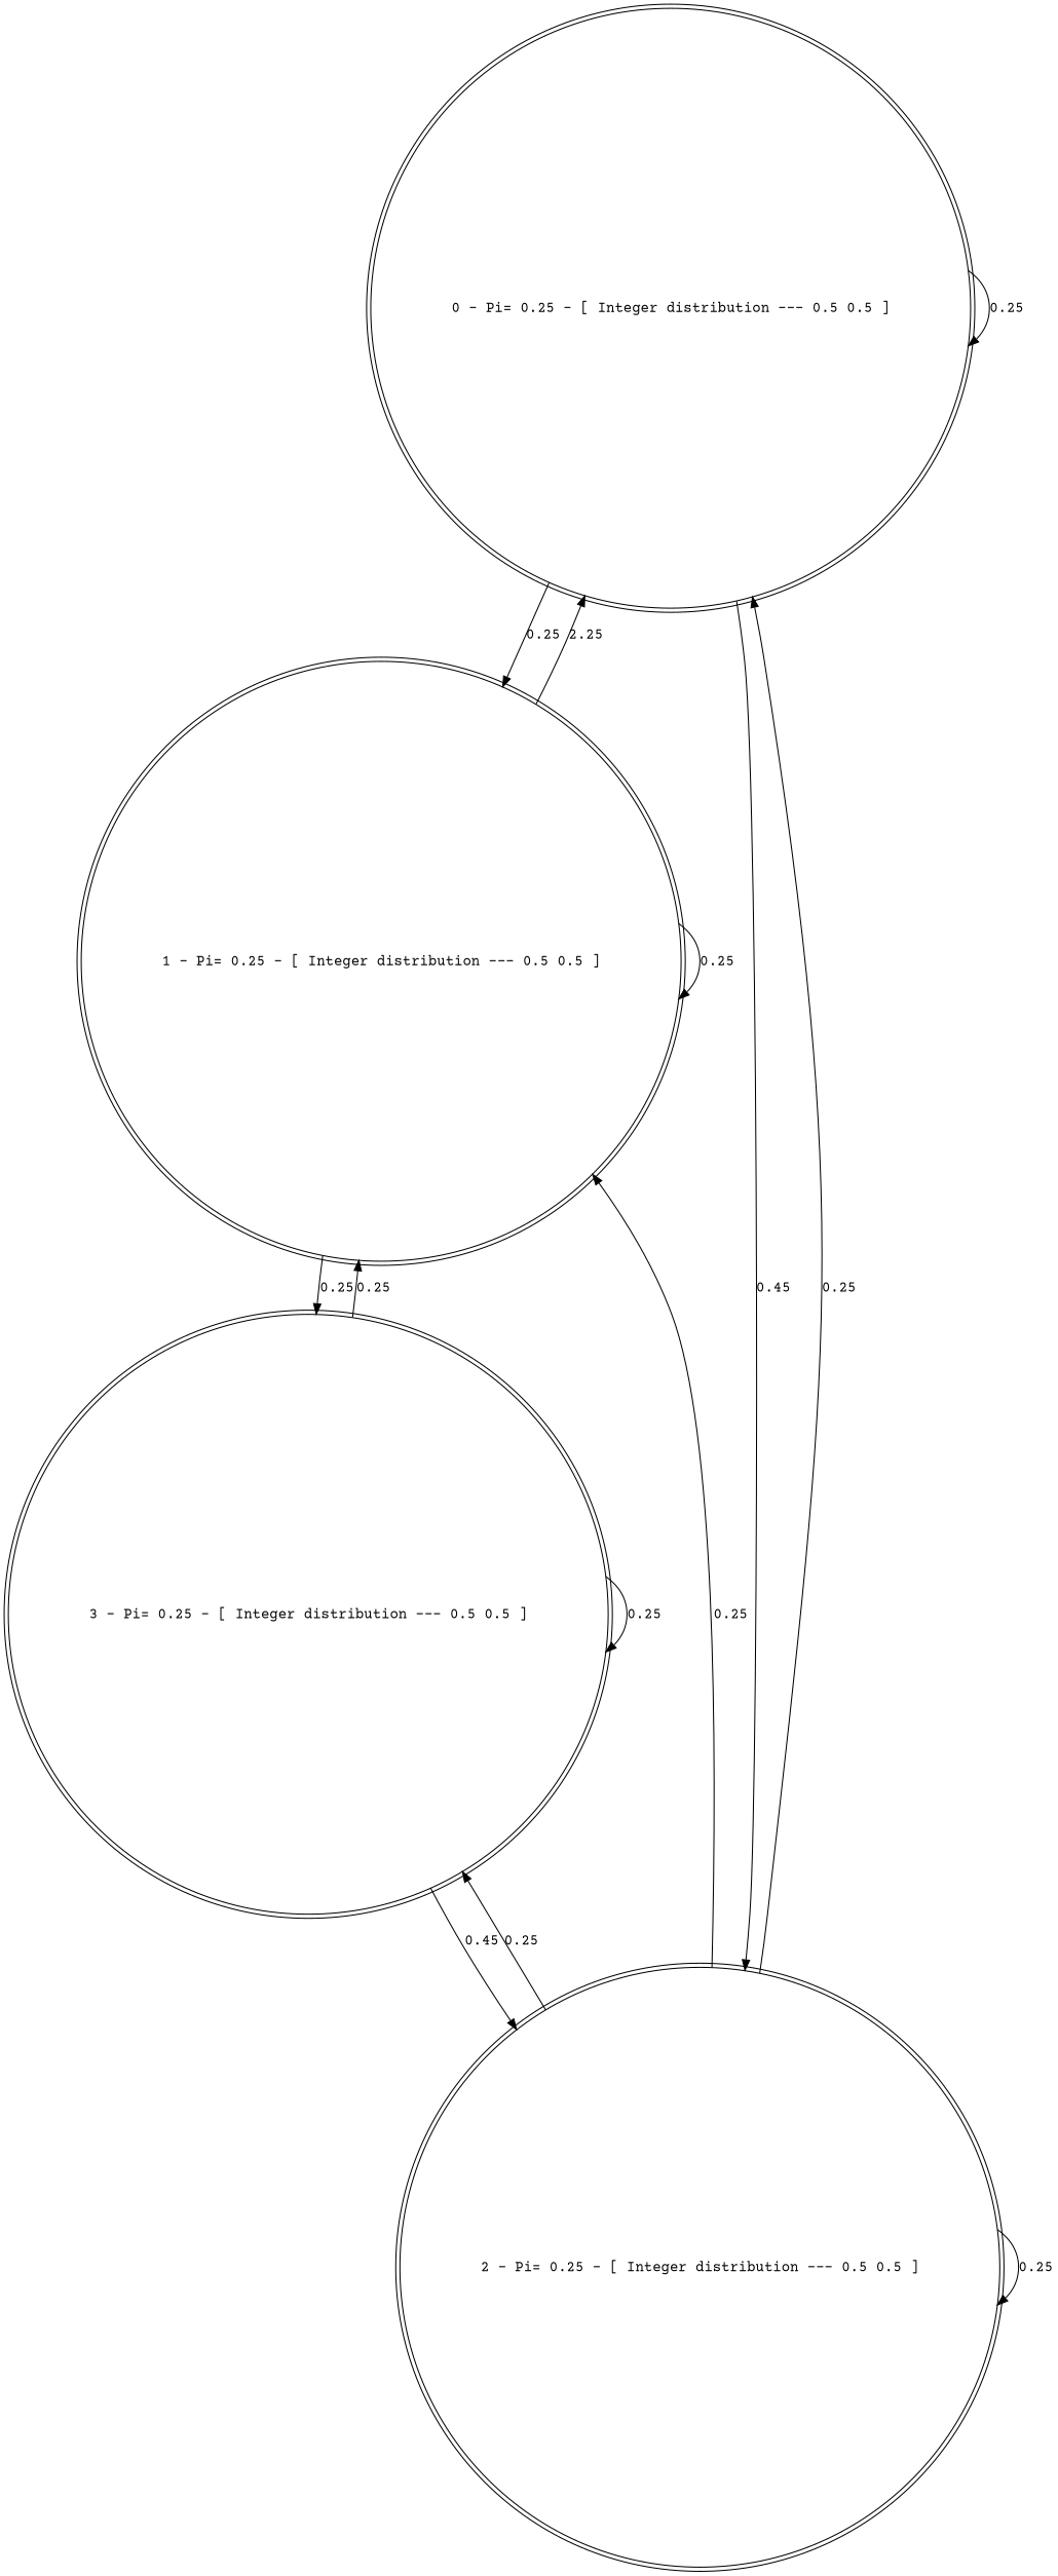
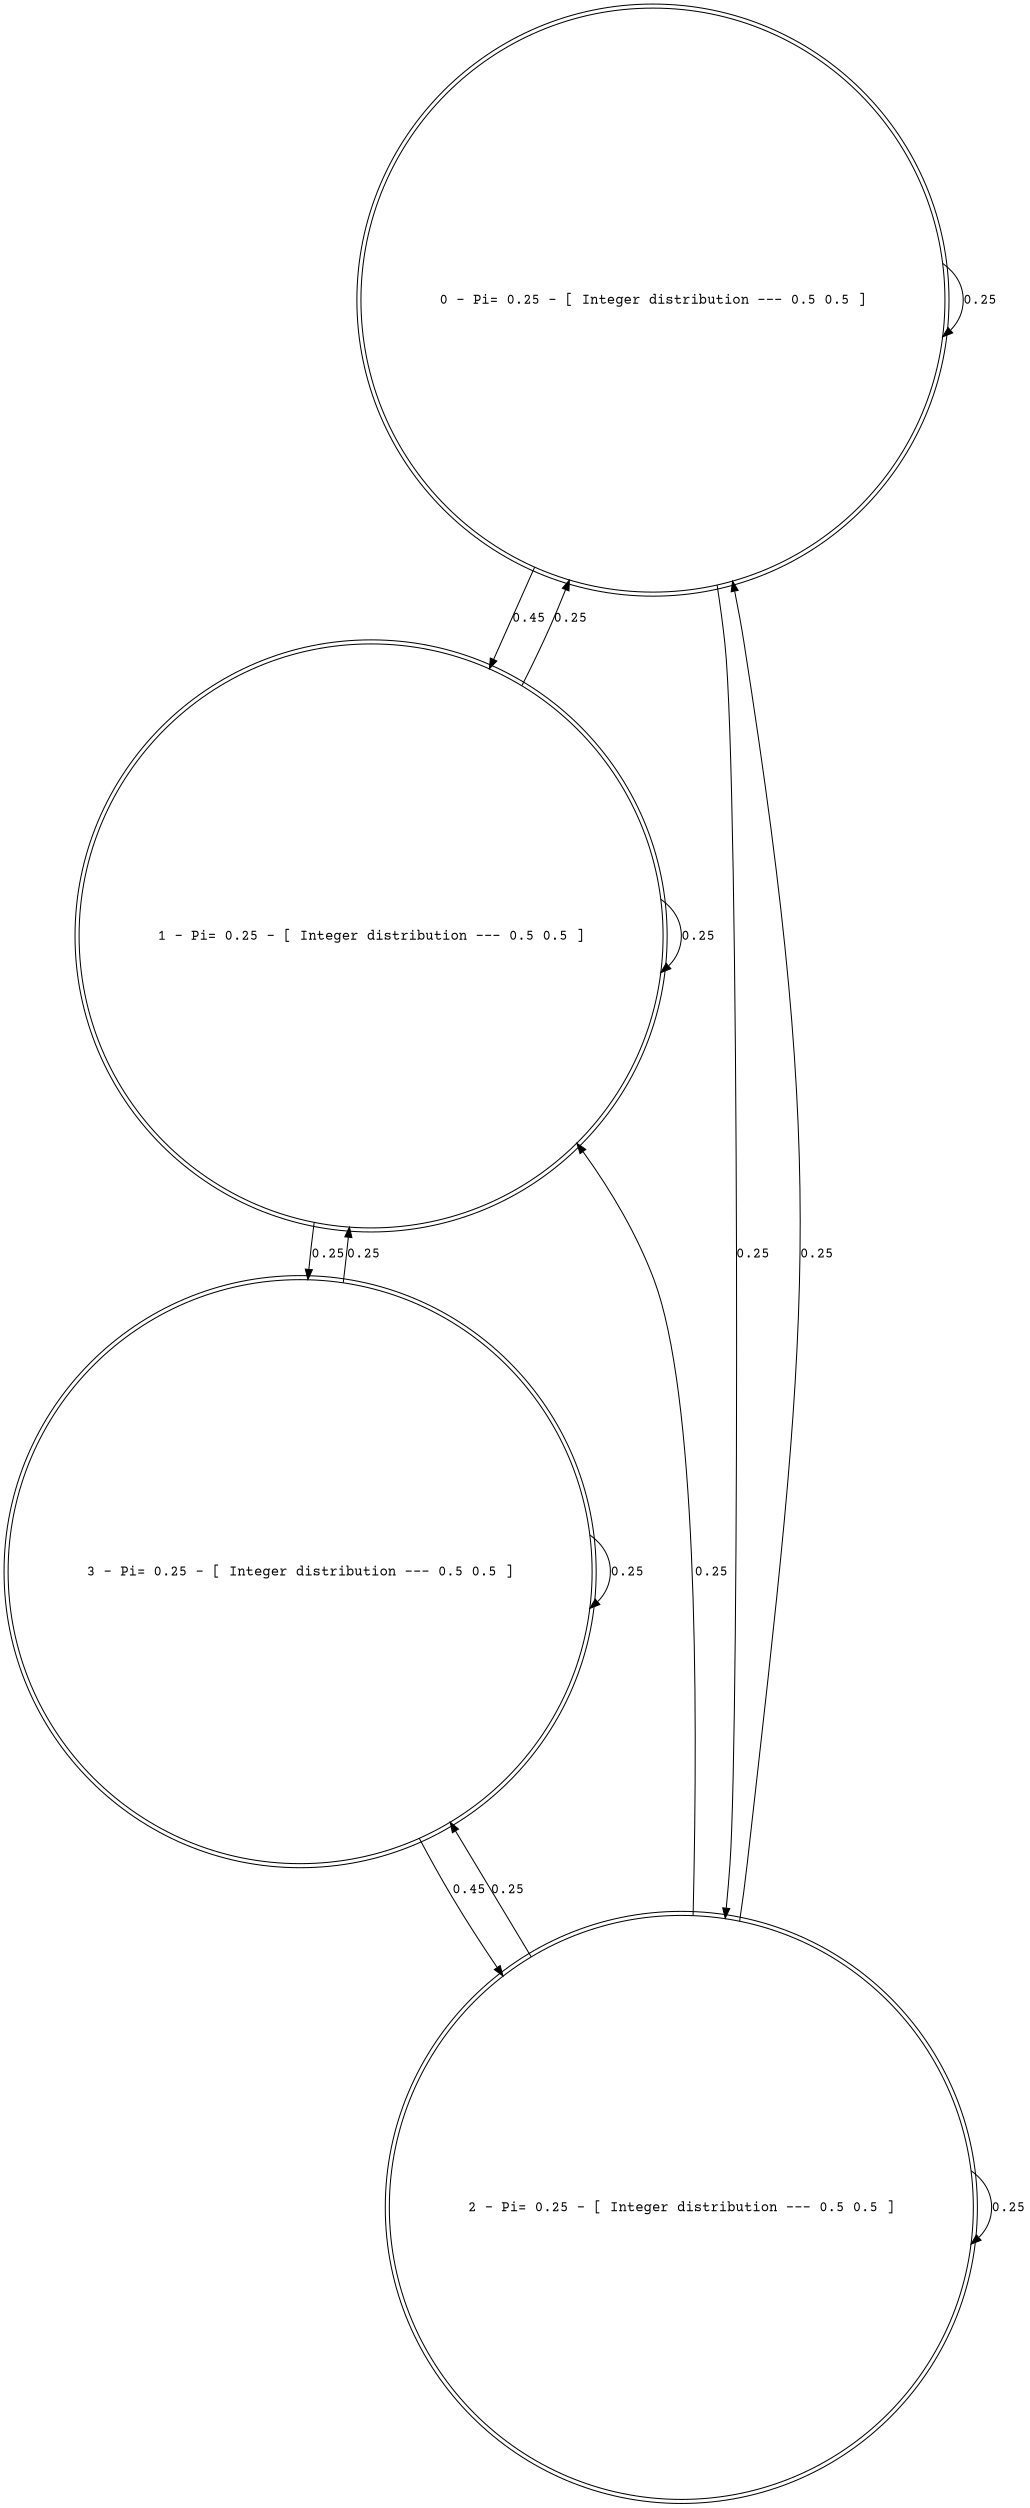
  digraph {
    fontname="Courier Prime"
    node [fontname="Courier Prime" shape=doublecircle]
    edge [fontname="Courier Prime"]
    n1 [label="0 - Pi= 0.25 - [ Integer distribution --- 0.5 0.5 ]"]
    n2 [label="1 - Pi= 0.25 - [ Integer distribution --- 0.5 0.5 ]"]
    n3 [label="2 - Pi= 0.25 - [ Integer distribution --- 0.5 0.5 ]"]
    n4 [label="3 - Pi= 0.25 - [ Integer distribution --- 0.5 0.5 ]"]
    n1 -> n1 [label=0.25]
-   n1 -> n2 [label=0.25]
-   n1 -> n3 [label=0.45]
-   n2 -> n1 [label=2.25]
+   n1 -> n2 [label=0.45]
+   n1 -> n3 [label=0.25]
+   n2 -> n1 [label=0.25]
    n2 -> n2 [label=0.25]
    n2 -> n4 [label=0.25]
    n3 -> n1 [label=0.25]
    n3 -> n2 [label=0.25]
    n3 -> n3 [label=0.25]
    n3 -> n4 [label=0.25]
    n4 -> n2 [label=0.25]
    n4 -> n3 [label=0.45]
    n4 -> n4 [label=0.25]
  }
